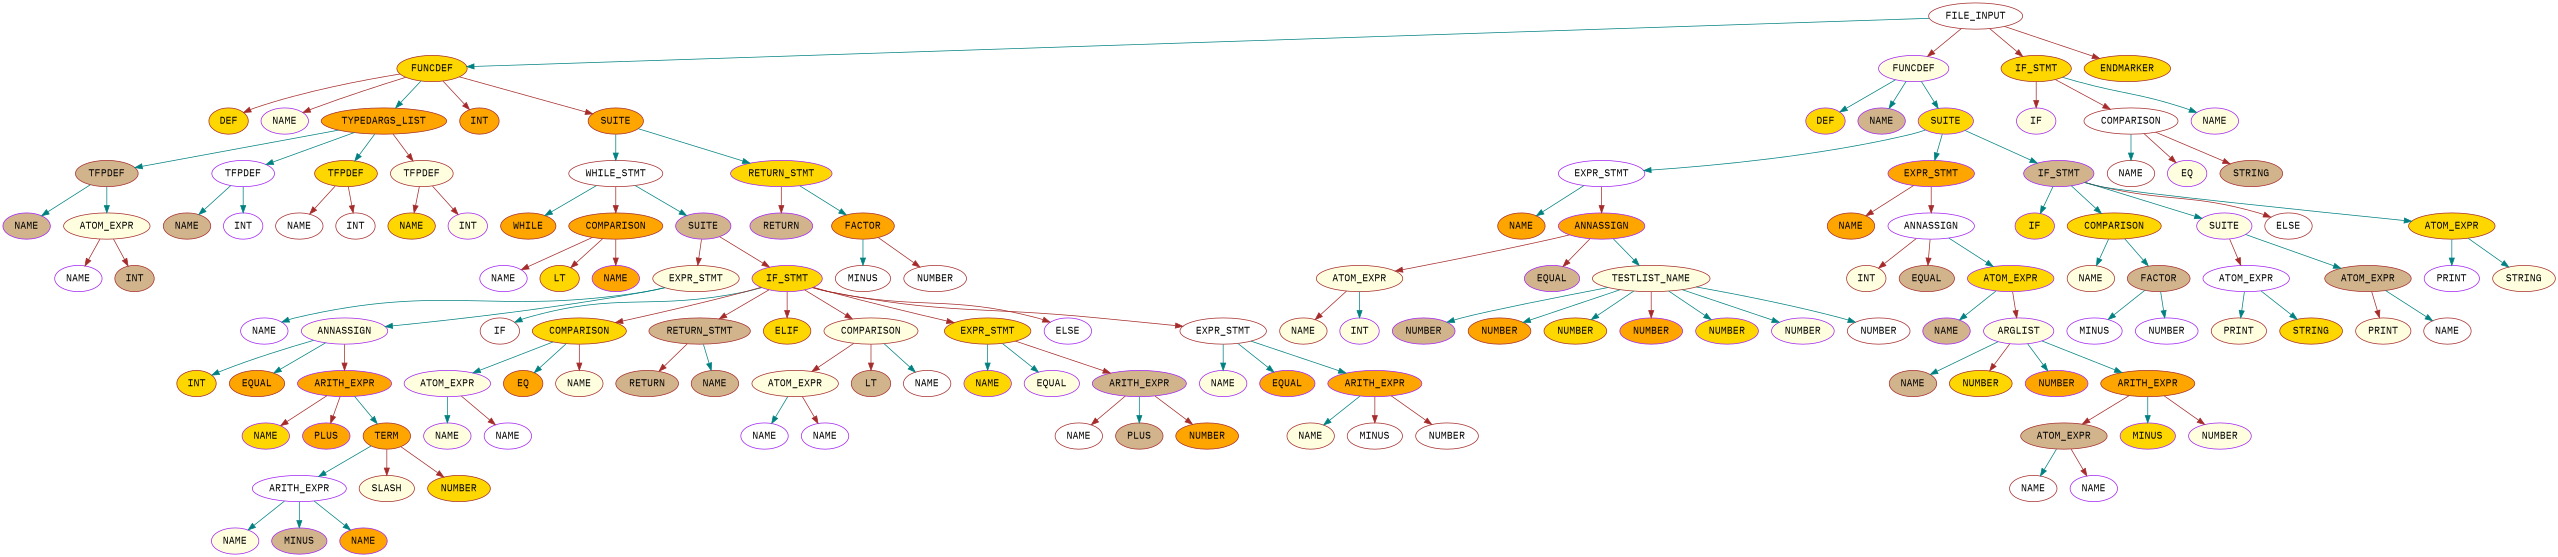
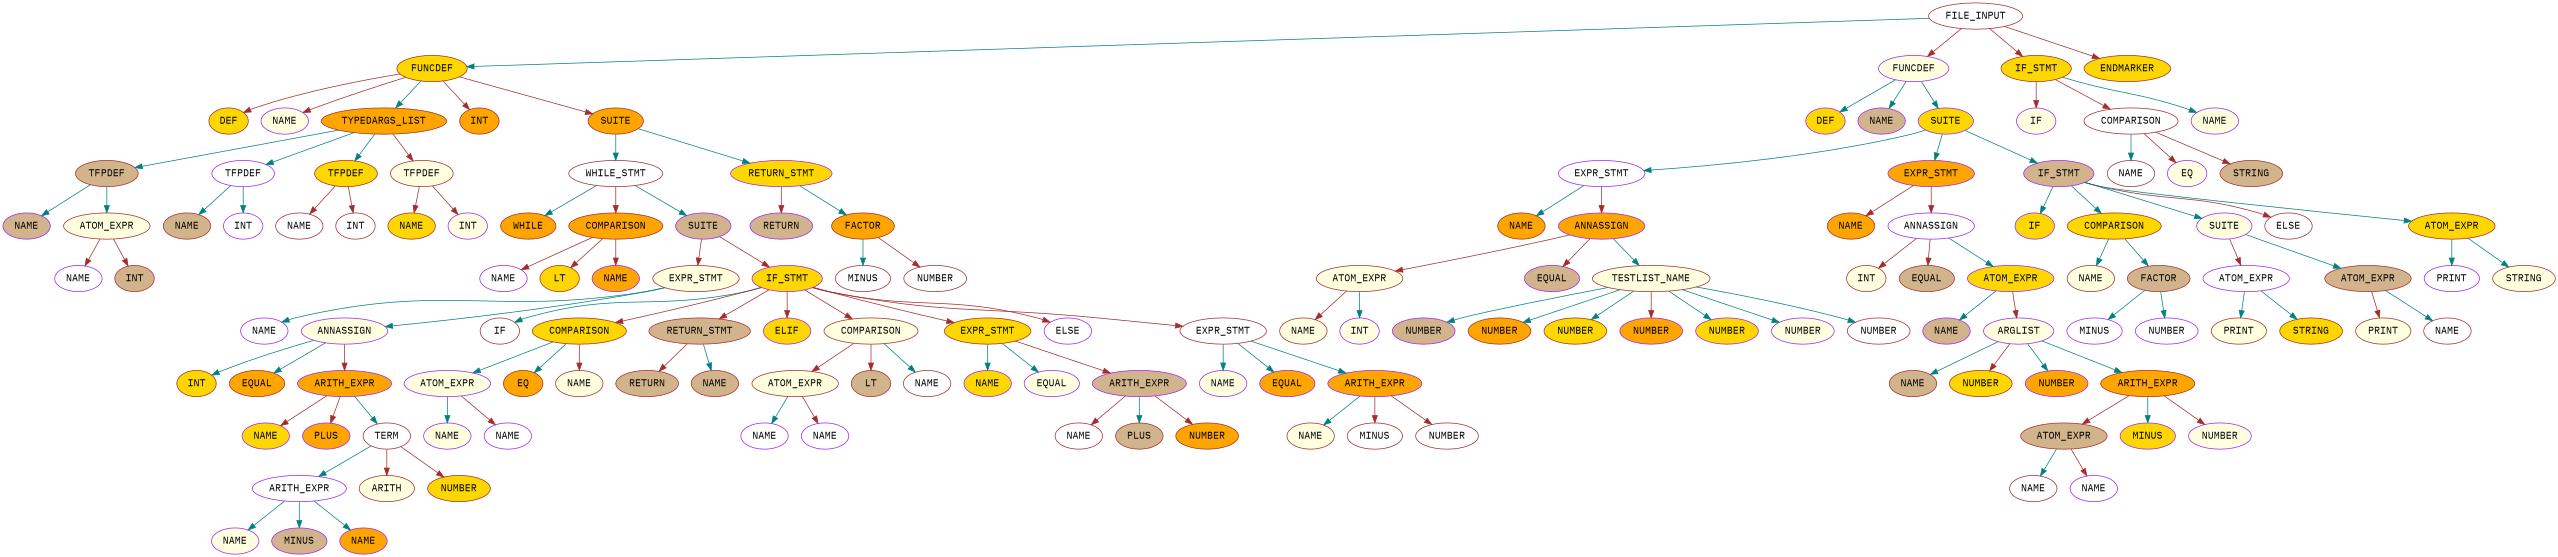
  digraph {
    fontname="IBM Plex Mono"
    node [color=brown fillcolor=white fontname="IBM Plex Mono" style=filled]
    edge [color=teal fontname="IBM Plex Mono"]
    n1 [label=FILE_INPUT]
    n2 [fillcolor=gold label=FUNCDEF]
    n3 [color=purple fillcolor=lightyellow label=FUNCDEF]
    n4 [fillcolor=gold label=IF_STMT]
    n5 [fillcolor=gold label=ENDMARKER]
    n6 [fillcolor=gold label=DEF]
    n7 [color=purple fillcolor=lightyellow label=NAME]
    n8 [fillcolor=orange label=TYPEDARGS_LIST]
    n9 [fillcolor=orange label=INT]
    n10 [fillcolor=orange label=SUITE]
    n11 [color=purple fillcolor=gold label=DEF]
    n12 [color=purple fillcolor=tan label=NAME]
    n13 [color=purple fillcolor=gold label=SUITE]
    n14 [color=purple fillcolor=lightyellow label=IF]
    n15 [label=COMPARISON]
    n16 [color=purple fillcolor=lightyellow label=NAME]
    n17 [fillcolor=tan label=TFPDEF]
    n18 [color=purple label=TFPDEF]
    n19 [fillcolor=gold label=TFPDEF]
    n20 [fillcolor=lightyellow label=TFPDEF]
    n21 [label=WHILE_STMT]
    n22 [color=purple fillcolor=gold label=RETURN_STMT]
    n23 [color=purple fillcolor=tan label=NAME]
    n24 [fillcolor=lightyellow label=ATOM_EXPR]
    n25 [fillcolor=tan label=NAME]
    n26 [color=purple label=INT]
    n27 [label=NAME]
    n28 [label=INT]
    n29 [fillcolor=gold label=NAME]
    n30 [color=purple fillcolor=lightyellow label=INT]
    n31 [color=purple label=NAME]
    n32 [fillcolor=tan label=INT]
    n33 [fillcolor=orange label=WHILE]
    n34 [fillcolor=orange label=COMPARISON]
    n35 [color=purple fillcolor=tan label=SUITE]
    n36 [color=purple fillcolor=tan label=RETURN]
    n37 [fillcolor=orange label=FACTOR]
    n38 [color=purple label=NAME]
    n39 [fillcolor=gold label=LT]
    n40 [color=purple fillcolor=orange label=NAME]
    n41 [fillcolor=lightyellow label=EXPR_STMT]
    n42 [color=purple fillcolor=gold label=IF_STMT]
    n43 [color=purple label=NAME]
    n44 [color=purple fillcolor=lightyellow label=ANNASSIGN]
    n45 [label=IF]
    n46 [fillcolor=gold label=COMPARISON]
    n47 [fillcolor=tan label=RETURN_STMT]
-   n48 [fillcolor=gold label=ELIF]
+   n48 [color=purple fillcolor=gold label=ELIF]
    n49 [fillcolor=lightyellow label=COMPARISON]
    n50 [fillcolor=gold label=EXPR_STMT]
    n51 [color=purple label=ELSE]
    n52 [label=EXPR_STMT]
    n53 [fillcolor=gold label=INT]
    n54 [fillcolor=orange label=EQUAL]
    n55 [color=purple fillcolor=orange label=ARITH_EXPR]
    n56 [color=purple fillcolor=gold label=NAME]
    n57 [color=purple fillcolor=orange label=PLUS]
-   n58 [fillcolor=orange label=TERM]
+   n58 [label=TERM]
    n59 [color=purple label=ARITH_EXPR]
-   n60 [fillcolor=lightyellow label=SLASH]
+   n60 [fillcolor=lightyellow label=ARITH]
    n61 [fillcolor=gold label=NUMBER]
    n62 [color=purple fillcolor=lightyellow label=NAME]
    n63 [color=purple fillcolor=tan label=MINUS]
    n64 [color=purple fillcolor=orange label=NAME]
    n65 [color=purple fillcolor=lightyellow label=ATOM_EXPR]
    n66 [fillcolor=orange label=EQ]
    n67 [fillcolor=lightyellow label=NAME]
    n68 [fillcolor=tan label=RETURN]
    n69 [fillcolor=tan label=NAME]
    n70 [fillcolor=lightyellow label=ATOM_EXPR]
    n71 [fillcolor=tan label=LT]
    n72 [label=NAME]
    n73 [color=purple fillcolor=gold label=NAME]
    n74 [color=purple fillcolor=lightyellow label=EQUAL]
    n75 [color=purple fillcolor=tan label=ARITH_EXPR]
    n76 [color=purple fillcolor=lightyellow label=NAME]
    n77 [color=purple fillcolor=orange label=EQUAL]
    n78 [color=purple fillcolor=orange label=ARITH_EXPR]
    n79 [color=purple fillcolor=lightyellow label=NAME]
    n80 [color=purple label=NAME]
    n81 [color=purple label=NAME]
    n82 [color=purple label=NAME]
    n83 [label=NAME]
    n84 [fillcolor=tan label=PLUS]
    n85 [fillcolor=orange label=NUMBER]
    n86 [fillcolor=lightyellow label=NAME]
    n87 [label=MINUS]
    n88 [label=NUMBER]
    n89 [label=MINUS]
    n90 [label=NUMBER]
    n91 [color=purple label=EXPR_STMT]
    n92 [color=purple fillcolor=orange label=EXPR_STMT]
    n93 [color=purple fillcolor=tan label=IF_STMT]
    n94 [fillcolor=orange label=NAME]
    n95 [color=purple fillcolor=orange label=ANNASSIGN]
    n96 [fillcolor=orange label=NAME]
    n97 [color=purple label=ANNASSIGN]
    n98 [color=purple fillcolor=gold label=IF]
    n99 [fillcolor=gold label=COMPARISON]
    n100 [color=purple fillcolor=lightyellow label=SUITE]
    n101 [label=ELSE]
    n102 [fillcolor=gold label=ATOM_EXPR]
    n103 [fillcolor=lightyellow label=ATOM_EXPR]
    n104 [color=purple fillcolor=tan label=EQUAL]
    n105 [fillcolor=lightyellow label=TESTLIST_NAME]
    n106 [fillcolor=lightyellow label=NAME]
    n107 [color=purple fillcolor=lightyellow label=INT]
    n108 [color=purple fillcolor=tan label=NUMBER]
    n109 [fillcolor=orange label=NUMBER]
    n110 [fillcolor=gold label=NUMBER]
    n111 [color=purple fillcolor=orange label=NUMBER]
    n112 [color=purple fillcolor=gold label=NUMBER]
    n113 [color=purple fillcolor=lightyellow label=NUMBER]
    n114 [label=NUMBER]
    n115 [fillcolor=lightyellow label=INT]
    n116 [fillcolor=tan label=EQUAL]
    n117 [color=purple fillcolor=gold label=ATOM_EXPR]
    n118 [color=purple fillcolor=tan label=NAME]
    n119 [color=purple fillcolor=lightyellow label=ARGLIST]
    n120 [fillcolor=tan label=NAME]
    n121 [fillcolor=gold label=NUMBER]
    n122 [color=purple fillcolor=orange label=NUMBER]
    n123 [fillcolor=orange label=ARITH_EXPR]
    n124 [fillcolor=tan label=ATOM_EXPR]
    n125 [color=purple fillcolor=gold label=MINUS]
    n126 [color=purple fillcolor=lightyellow label=NUMBER]
    n127 [label=NAME]
    n128 [color=purple label=NAME]
    n129 [fillcolor=lightyellow label=NAME]
    n130 [fillcolor=tan label=FACTOR]
    n131 [color=purple label=ATOM_EXPR]
    n132 [fillcolor=tan label=ATOM_EXPR]
    n133 [color=purple label=PRINT]
    n134 [fillcolor=lightyellow label=STRING]
    n135 [color=purple label=MINUS]
    n136 [color=purple label=NUMBER]
    n137 [fillcolor=lightyellow label=PRINT]
    n138 [fillcolor=gold label=STRING]
    n139 [fillcolor=lightyellow label=PRINT]
    n140 [label=NAME]
    n141 [label=NAME]
    n142 [color=purple fillcolor=lightyellow label=EQ]
    n143 [fillcolor=tan label=STRING]
    n1 -> n2
    n1 -> n3 [color=brown]
    n1 -> n4 [color=brown]
    n1 -> n5 [color=brown]
    n2 -> n6 [color=brown]
    n2 -> n7 [color=brown]
    n2 -> n8
    n2 -> n9 [color=brown]
    n2 -> n10 [color=brown]
    n3 -> n11
    n3 -> n12
    n3 -> n13
    n4 -> n14 [color=brown]
    n4 -> n15 [color=brown]
    n4 -> n16
    n8 -> n17
    n8 -> n18
    n8 -> n19
    n8 -> n20 [color=brown]
    n10 -> n21
    n10 -> n22
    n13 -> n91
    n13 -> n92
    n13 -> n93
    n15 -> n141
    n15 -> n142 [color=brown]
    n15 -> n143 [color=brown]
    n17 -> n23
    n17 -> n24
    n18 -> n25
    n18 -> n26
    n19 -> n27 [color=brown]
    n19 -> n28 [color=brown]
    n20 -> n29 [color=brown]
    n20 -> n30 [color=brown]
    n21 -> n33
    n21 -> n34 [color=brown]
    n21 -> n35
    n22 -> n36 [color=brown]
    n22 -> n37
    n24 -> n31 [color=brown]
    n24 -> n32 [color=brown]
    n34 -> n38 [color=brown]
    n34 -> n39 [color=brown]
    n34 -> n40 [color=brown]
    n35 -> n41 [color=brown]
    n35 -> n42 [color=brown]
    n37 -> n89
    n37 -> n90 [color=brown]
    n41 -> n43
    n41 -> n44
    n42 -> n45
    n42 -> n46 [color=brown]
    n42 -> n47 [color=brown]
    n42 -> n48 [color=brown]
    n42 -> n49 [color=brown]
    n42 -> n50 [color=brown]
    n42 -> n51 [color=brown]
    n42 -> n52 [color=brown]
    n44 -> n53
    n44 -> n54
    n44 -> n55 [color=brown]
    n46 -> n65
    n46 -> n66
    n46 -> n67 [color=brown]
    n47 -> n68 [color=brown]
    n47 -> n69
    n49 -> n70 [color=brown]
    n49 -> n71 [color=brown]
    n49 -> n72
    n50 -> n73
    n50 -> n74
    n50 -> n75 [color=brown]
    n52 -> n76
    n52 -> n77
    n52 -> n78
    n55 -> n56 [color=brown]
    n55 -> n57 [color=brown]
    n55 -> n58
    n58 -> n59
    n58 -> n60 [color=brown]
    n58 -> n61 [color=brown]
    n59 -> n62
    n59 -> n63
    n59 -> n64
    n65 -> n79
    n65 -> n80 [color=brown]
    n70 -> n81
    n70 -> n82 [color=brown]
    n75 -> n83 [color=brown]
    n75 -> n84
    n75 -> n85 [color=brown]
    n78 -> n86
    n78 -> n87 [color=brown]
    n78 -> n88 [color=brown]
    n91 -> n94
    n91 -> n95 [color=brown]
    n92 -> n96 [color=brown]
    n92 -> n97 [color=brown]
    n93 -> n98
    n93 -> n99
    n93 -> n100
    n93 -> n101 [color=brown]
    n93 -> n102
    n95 -> n103 [color=brown]
    n95 -> n104 [color=brown]
    n95 -> n105
    n97 -> n115 [color=brown]
    n97 -> n116 [color=brown]
    n97 -> n117
    n99 -> n129
    n99 -> n130
    n100 -> n131 [color=brown]
    n100 -> n132
    n102 -> n133
    n102 -> n134
    n103 -> n106 [color=brown]
    n103 -> n107
    n105 -> n108
    n105 -> n109
    n105 -> n110
    n105 -> n111 [color=brown]
    n105 -> n112
    n105 -> n113
    n105 -> n114
    n117 -> n118
    n117 -> n119 [color=brown]
    n119 -> n120
    n119 -> n121 [color=brown]
    n119 -> n122
    n119 -> n123
    n123 -> n124 [color=brown]
    n123 -> n125
    n123 -> n126 [color=brown]
    n124 -> n127
    n124 -> n128 [color=brown]
    n130 -> n135
    n130 -> n136
    n131 -> n137
    n131 -> n138
    n132 -> n139 [color=brown]
    n132 -> n140
  }
